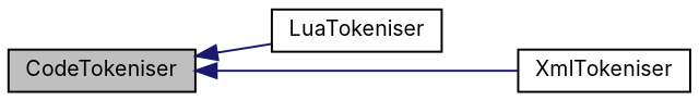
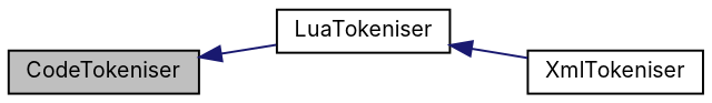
  digraph {
    fontname=Inter
    rankdir=LR
    node [color=black fontname=Inter fontsize=10 shape=record]
    edge [color=midnightblue dir=back fontname=Inter fontsize=10 labelfontname=Helvetica labelfontsize=10 style=solid]
    n1 [fillcolor=grey75 fontcolor=black height=0.2 label=CodeTokeniser style=filled width=0.4]
    n2 [height=0.2 label=LuaTokeniser width=0.4]
    n3 [height=0.2 label=XmlTokeniser width=0.4]
    n1 -> n2
-   n1 -> n3
+   n2 -> n3
  }
